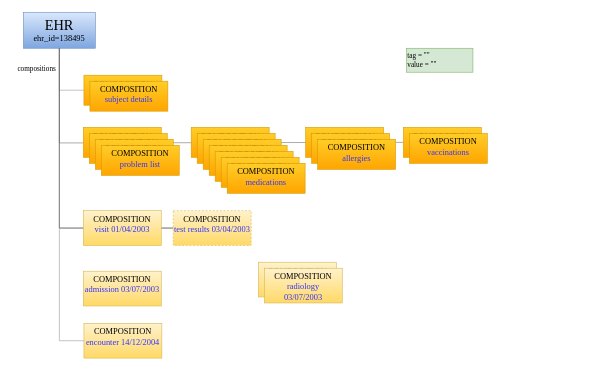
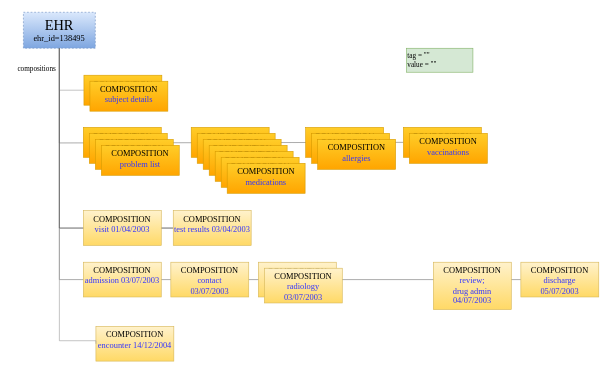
  <mxCell id="0" />
  <mxCell id="1" parent="0" />
+ <mxCell id="2" style="edgeStyle=orthogonalEdgeStyle;rounded=0;orthogonalLoop=1;jettySize=auto;html=1;exitX=0.5;exitY=1;exitDx=0;exitDy=0;entryX=0;entryY=0.5;entryDx=0;entryDy=0;endArrow=none;endFill=0;fontSize=12;strokeColor=#757575;" parent="1" source="7" target="33" edge="1"><mxGeometry relative="1" as="geometry"><mxPoint x="108" y="90" as="sourcePoint" /><mxPoint x="128" y="379" as="targetPoint" /><Array as="points"><mxPoint x="98" y="466" /></Array></mxGeometry></mxCell>
  <mxCell id="3" style="edgeStyle=orthogonalEdgeStyle;rounded=0;orthogonalLoop=1;jettySize=auto;html=1;exitX=0.5;exitY=1;exitDx=0;exitDy=0;entryX=0;entryY=0.5;entryDx=0;entryDy=0;endArrow=none;endFill=0;fontSize=12;strokeColor=#757575;" parent="1" source="7" target="4" edge="1"><mxGeometry relative="1" as="geometry"><mxPoint x="188" y="98" as="sourcePoint" /><mxPoint x="883" y="270" as="targetPoint" /><Array as="points"><mxPoint x="98" y="238" /></Array></mxGeometry></mxCell>
  <mxCell id="4" value="COMPOSITION&lt;br&gt;&lt;font color=&quot;#3333ff&quot;&gt;vaccinations&lt;/font&gt;" style="rounded=0;whiteSpace=wrap;html=1;fontSize=14;fillColor=#ffcd28;strokeColor=#d79b00;verticalAlign=top;gradientColor=#ffa500;" parent="1" vertex="1"><mxGeometry x="672" y="212" width="130" height="50" as="geometry" /></mxCell>
  <mxCell id="5" value="COMPOSITION&lt;br&gt;&lt;font color=&quot;#3333ff&quot;&gt;allergies&lt;/font&gt;" style="rounded=0;whiteSpace=wrap;html=1;fontSize=14;fillColor=#ffcd28;strokeColor=#d79b00;verticalAlign=top;gradientColor=#ffa500;" parent="1" vertex="1"><mxGeometry x="509" y="212" width="130" height="50" as="geometry" /></mxCell>
  <mxCell id="6" style="edgeStyle=orthogonalEdgeStyle;rounded=0;orthogonalLoop=1;jettySize=auto;html=1;exitX=0.5;exitY=1;exitDx=0;exitDy=0;entryX=0;entryY=0.5;entryDx=0;entryDy=0;endArrow=none;endFill=0;fontSize=12;strokeColor=#9C9C9C;" parent="1" source="7" target="22" edge="1"><mxGeometry relative="1" as="geometry"><Array as="points"><mxPoint x="98" y="150" /></Array></mxGeometry></mxCell>
- <mxCell id="7" value="&lt;font style=&quot;font-size: 24px&quot;&gt;EHR&lt;/font&gt;&lt;br style=&quot;font-size: 14px&quot;&gt;ehr_id=138495" style="rounded=0;whiteSpace=wrap;html=1;fontSize=14;fillColor=#dae8fc;strokeColor=#6c8ebf;gradientColor=#7ea6e0;fontFamily=Tahoma;" parent="1" vertex="1"><mxGeometry x="38" y="20" width="120" height="60" as="geometry" /></mxCell>
+ <mxCell id="7" value="&lt;font style=&quot;font-size: 24px&quot;&gt;EHR&lt;/font&gt;&lt;br style=&quot;font-size: 14px&quot;&gt;ehr_id=138495" style="rounded=0;whiteSpace=wrap;html=1;fontSize=14;fillColor=#dae8fc;strokeColor=#6c8ebf;gradientColor=#7ea6e0;fontFamily=Tahoma;dashed=1;" parent="1" vertex="1"><mxGeometry x="38" y="20" width="120" height="60" as="geometry" /></mxCell>
  <mxCell id="8" style="edgeStyle=orthogonalEdgeStyle;rounded=0;orthogonalLoop=1;jettySize=auto;html=1;exitX=0.5;exitY=1;exitDx=0;exitDy=0;entryX=0;entryY=0.5;entryDx=0;entryDy=0;endArrow=none;endFill=0;fontSize=12;" parent="1" source="7" target="28" edge="1"><mxGeometry relative="1" as="geometry"><mxPoint x="218" y="98" as="sourcePoint" /><mxPoint x="694" y="269" as="targetPoint" /><Array as="points"><mxPoint x="98" y="380" /></Array></mxGeometry></mxCell>
  <mxCell id="9" value="" style="group" parent="1" vertex="1" connectable="0"><mxGeometry x="138" y="212" width="130" height="120" as="geometry" /></mxCell>
  <mxCell id="10" value="COMPOSITION&lt;br&gt;&lt;font color=&quot;#3333ff&quot;&gt;problem list&lt;/font&gt;" style="rounded=0;whiteSpace=wrap;html=1;fontSize=14;fillColor=#ffcd28;strokeColor=#d79b00;verticalAlign=top;gradientColor=#ffa500;" parent="9" vertex="1"><mxGeometry width="130" height="50" as="geometry" /></mxCell>
  <mxCell id="11" value="" style="group" parent="1" vertex="1" connectable="0"><mxGeometry x="288" y="212" width="130" height="120" as="geometry" /></mxCell>
  <mxCell id="12" value="COMPOSITION&lt;br&gt;&lt;font color=&quot;#3333ff&quot;&gt;medications&lt;/font&gt;" style="rounded=0;whiteSpace=wrap;html=1;fontSize=14;fillColor=#ffcd28;strokeColor=#d79b00;verticalAlign=top;gradientColor=#ffa500;" parent="11" vertex="1"><mxGeometry x="30" width="130" height="50" as="geometry" /></mxCell>
  <mxCell id="13" value="COMPOSITION&lt;br&gt;&lt;font color=&quot;#3333ff&quot;&gt;medications&lt;/font&gt;" style="rounded=0;whiteSpace=wrap;html=1;fontSize=14;fillColor=#ffcd28;strokeColor=#d79b00;verticalAlign=top;gradientColor=#ffa500;" parent="1" vertex="1"><mxGeometry x="328" y="222" width="130" height="50" as="geometry" /></mxCell>
  <mxCell id="14" value="COMPOSITION&lt;br&gt;&lt;font color=&quot;#3333ff&quot;&gt;medications&lt;/font&gt;" style="rounded=0;whiteSpace=wrap;html=1;fontSize=14;fillColor=#ffcd28;strokeColor=#d79b00;verticalAlign=top;gradientColor=#ffa500;" parent="1" vertex="1"><mxGeometry x="338" y="232" width="130" height="50" as="geometry" /></mxCell>
  <mxCell id="15" value="COMPOSITION&lt;br&gt;&lt;font color=&quot;#3333ff&quot;&gt;medications&lt;/font&gt;" style="rounded=0;whiteSpace=wrap;html=1;fontSize=14;fillColor=#ffcd28;strokeColor=#d79b00;verticalAlign=top;gradientColor=#ffa500;" parent="1" vertex="1"><mxGeometry x="348" y="242" width="130" height="50" as="geometry" /></mxCell>
  <mxCell id="16" value="COMPOSITION&lt;br&gt;&lt;font color=&quot;#3333ff&quot;&gt;medications&lt;/font&gt;" style="rounded=0;whiteSpace=wrap;html=1;fontSize=14;fillColor=#ffcd28;strokeColor=#d79b00;verticalAlign=top;gradientColor=#ffa500;" parent="1" vertex="1"><mxGeometry x="358" y="252" width="130" height="50" as="geometry" /></mxCell>
  <mxCell id="17" value="COMPOSITION&lt;br&gt;&lt;font color=&quot;#3333ff&quot;&gt;medications&lt;/font&gt;" style="rounded=0;whiteSpace=wrap;html=1;fontSize=14;fillColor=#ffcd28;strokeColor=#d79b00;verticalAlign=top;gradientColor=#ffa500;" parent="1" vertex="1"><mxGeometry x="368" y="262" width="130" height="50" as="geometry" /></mxCell>
  <mxCell id="18" value="COMPOSITION&lt;br&gt;&lt;font color=&quot;#3333ff&quot;&gt;medications&lt;/font&gt;" style="rounded=0;whiteSpace=wrap;html=1;fontSize=14;fillColor=#ffcd28;strokeColor=#d79b00;verticalAlign=top;gradientColor=#ffa500;fontFamily=Tahoma;" parent="1" vertex="1"><mxGeometry x="378" y="272" width="130" height="50" as="geometry" /></mxCell>
  <mxCell id="19" value="COMPOSITION&lt;br&gt;&lt;font color=&quot;#3333ff&quot;&gt;allergies&lt;/font&gt;" style="rounded=0;whiteSpace=wrap;html=1;fontSize=14;fillColor=#ffcd28;strokeColor=#d79b00;verticalAlign=top;gradientColor=#ffa500;" parent="1" vertex="1"><mxGeometry x="519" y="222" width="130" height="50" as="geometry" /></mxCell>
  <mxCell id="20" value="COMPOSITION&lt;br&gt;&lt;font color=&quot;#3333ff&quot;&gt;allergies&lt;/font&gt;" style="rounded=0;whiteSpace=wrap;html=1;fontSize=14;fillColor=#ffcd28;strokeColor=#d79b00;verticalAlign=top;gradientColor=#ffa500;fontFamily=Tahoma;" parent="1" vertex="1"><mxGeometry x="529" y="232" width="130" height="50" as="geometry" /></mxCell>
  <mxCell id="21" value="COMPOSITION&lt;br&gt;&lt;font color=&quot;#3333ff&quot;&gt;vaccinations&lt;/font&gt;" style="rounded=0;whiteSpace=wrap;html=1;fontSize=14;fillColor=#ffcd28;strokeColor=#d79b00;verticalAlign=top;gradientColor=#ffa500;fontFamily=Tahoma;" parent="1" vertex="1"><mxGeometry x="682" y="222" width="130" height="50" as="geometry" /></mxCell>
  <mxCell id="22" value="COMPOSITION&lt;br&gt;&lt;font color=&quot;#3333ff&quot;&gt;subject details&lt;/font&gt;" style="rounded=0;whiteSpace=wrap;html=1;fontSize=14;fillColor=#ffcd28;strokeColor=#d79b00;verticalAlign=top;gradientColor=#ffa500;" parent="1" vertex="1"><mxGeometry x="139" y="125" width="130" height="50" as="geometry" /></mxCell>
  <mxCell id="23" value="COMPOSITION&lt;br&gt;&lt;font color=&quot;#3333ff&quot;&gt;subject details&lt;/font&gt;" style="rounded=0;whiteSpace=wrap;html=1;fontSize=14;fillColor=#ffcd28;strokeColor=#d79b00;verticalAlign=top;gradientColor=#ffa500;fontFamily=Tahoma;" parent="1" vertex="1"><mxGeometry x="149" y="135" width="130" height="50" as="geometry" /></mxCell>
  <mxCell id="24" value="COMPOSITION&lt;br&gt;&lt;font color=&quot;#3333ff&quot;&gt;problem list&lt;/font&gt;" style="rounded=0;whiteSpace=wrap;html=1;fontSize=14;fillColor=#ffcd28;strokeColor=#d79b00;verticalAlign=top;gradientColor=#ffa500;" parent="1" vertex="1"><mxGeometry x="148" y="222" width="130" height="50" as="geometry" /></mxCell>
  <mxCell id="25" value="COMPOSITION&lt;br&gt;&lt;font color=&quot;#3333ff&quot;&gt;problem list&lt;/font&gt;" style="rounded=0;whiteSpace=wrap;html=1;fontSize=14;fillColor=#ffcd28;strokeColor=#d79b00;verticalAlign=top;gradientColor=#ffa500;" parent="1" vertex="1"><mxGeometry x="158" y="232" width="130" height="50" as="geometry" /></mxCell>
  <mxCell id="26" value="COMPOSITION&lt;br&gt;&lt;font color=&quot;#3333ff&quot;&gt;problem list&lt;/font&gt;" style="rounded=0;whiteSpace=wrap;html=1;fontSize=14;fillColor=#ffcd28;strokeColor=#d79b00;verticalAlign=top;gradientColor=#ffa500;fontFamily=Tahoma;" parent="1" vertex="1"><mxGeometry x="168" y="242" width="130" height="50" as="geometry" /></mxCell>
  <mxCell id="27" value="COMPOSITION&lt;br&gt;&lt;font color=&quot;#3333ff&quot;&gt;visit 01/04/2003&lt;/font&gt;" style="rounded=0;whiteSpace=wrap;html=1;fontSize=14;fillColor=#fff2cc;strokeColor=#d6b656;verticalAlign=top;gradientColor=#ffd966;fontFamily=Tahoma;" parent="1" vertex="1"><mxGeometry x="138" y="351" width="130" height="58" as="geometry" /></mxCell>
- <mxCell id="28" value="COMPOSITION&lt;br&gt;&lt;font color=&quot;#3333ff&quot;&gt;test results 03/04/2003&lt;/font&gt;" style="rounded=0;whiteSpace=wrap;html=1;fontSize=14;fillColor=#fff2cc;strokeColor=#d6b656;verticalAlign=top;gradientColor=#ffd966;fontFamily=Tahoma;dashed=1;" parent="1" vertex="1"><mxGeometry x="288" y="351" width="130" height="58" as="geometry" /></mxCell>
- <mxCell id="29" value="COMPOSITION&lt;br&gt;&lt;font color=&quot;#3333ff&quot;&gt;admission 03/07/2003&lt;/font&gt;" style="rounded=0;whiteSpace=wrap;html=1;fontSize=14;fillColor=#fff2cc;strokeColor=#d6b656;verticalAlign=top;gradientColor=#ffd966;fontFamily=Tahoma;" parent="1" vertex="1"><mxGeometry x="138" y="452" width="130" height="58" as="geometry" /></mxCell>
+ <mxCell id="28" value="COMPOSITION&lt;br&gt;&lt;font color=&quot;#3333ff&quot;&gt;test results 03/04/2003&lt;/font&gt;" style="rounded=0;whiteSpace=wrap;html=1;fontSize=14;fillColor=#fff2cc;strokeColor=#d6b656;verticalAlign=top;gradientColor=#ffd966;fontFamily=Tahoma;" parent="1" vertex="1"><mxGeometry x="288" y="351" width="130" height="58" as="geometry" /></mxCell>
+ <mxCell id="29" value="COMPOSITION&lt;br&gt;&lt;font color=&quot;#3333ff&quot;&gt;admission 03/07/2003&lt;/font&gt;" style="rounded=0;whiteSpace=wrap;html=1;fontSize=14;fillColor=#fff2cc;strokeColor=#d6b656;verticalAlign=top;gradientColor=#ffd966;fontFamily=Tahoma;" parent="1" vertex="1"><mxGeometry x="138" y="437" width="130" height="58" as="geometry" /></mxCell>
+ <mxCell id="30" value="COMPOSITION&lt;br&gt;&lt;font color=&quot;#3333ff&quot;&gt;contact&lt;br&gt;03/07/2003&lt;/font&gt;" style="rounded=0;whiteSpace=wrap;html=1;fontSize=14;fillColor=#fff2cc;strokeColor=#d6b656;verticalAlign=top;gradientColor=#ffd966;fontFamily=Tahoma;" parent="1" vertex="1"><mxGeometry x="284" y="437" width="130" height="58" as="geometry" /></mxCell>
  <mxCell id="31" value="COMPOSITION&lt;br&gt;&lt;font color=&quot;#3333ff&quot;&gt;radiology&lt;br&gt;03/07/2003&lt;/font&gt;" style="rounded=0;whiteSpace=wrap;html=1;fontSize=14;fillColor=#fff2cc;strokeColor=#d6b656;verticalAlign=top;gradientColor=#ffd966;" parent="1" vertex="1"><mxGeometry x="430" y="437" width="130" height="58" as="geometry" /></mxCell>
- <mxCell id="34" value="COMPOSITION&lt;br&gt;&lt;font color=&quot;#3333ff&quot;&gt;encounter 14/12/2004&lt;/font&gt;" style="rounded=0;whiteSpace=wrap;html=1;fontSize=14;fillColor=#fff2cc;strokeColor=#d6b656;verticalAlign=top;gradientColor=#ffd966;fontFamily=Tahoma;" parent="1" vertex="1"><mxGeometry x="139" y="539" width="130" height="58" as="geometry" /></mxCell>
+ <mxCell id="32" value="COMPOSITION&lt;br&gt;&lt;font color=&quot;#3333ff&quot;&gt;review;&lt;br&gt;drug admin&lt;br&gt;04/07/2003&lt;/font&gt;" style="rounded=0;whiteSpace=wrap;html=1;fontSize=14;fillColor=#fff2cc;strokeColor=#d6b656;verticalAlign=top;gradientColor=#ffd966;fontFamily=Tahoma;" parent="1" vertex="1"><mxGeometry x="722" y="437" width="130" height="79" as="geometry" /></mxCell>
+ <mxCell id="33" value="COMPOSITION&lt;br&gt;&lt;font color=&quot;#3333ff&quot;&gt;discharge&lt;br&gt;05/07/2003&lt;/font&gt;" style="rounded=0;whiteSpace=wrap;html=1;fontSize=14;fillColor=#fff2cc;strokeColor=#d6b656;verticalAlign=top;gradientColor=#ffd966;fontFamily=Tahoma;" parent="1" vertex="1"><mxGeometry x="868" y="437" width="130" height="58" as="geometry" /></mxCell>
+ <mxCell id="34" value="COMPOSITION&lt;br&gt;&lt;font color=&quot;#3333ff&quot;&gt;encounter 14/12/2004&lt;/font&gt;" style="rounded=0;whiteSpace=wrap;html=1;fontSize=14;fillColor=#fff2cc;strokeColor=#d6b656;verticalAlign=top;gradientColor=#ffd966;fontFamily=Tahoma;" parent="1" vertex="1"><mxGeometry x="159" y="544" width="130" height="58" as="geometry" /></mxCell>
  <mxCell id="35" style="edgeStyle=orthogonalEdgeStyle;rounded=0;orthogonalLoop=1;jettySize=auto;html=1;entryX=0;entryY=0.5;entryDx=0;entryDy=0;endArrow=none;endFill=0;fontSize=12;exitX=0.5;exitY=1;exitDx=0;exitDy=0;strokeColor=#9C9C9C;" parent="1" source="7" target="34" edge="1"><mxGeometry relative="1" as="geometry"><mxPoint x="138" y="90" as="sourcePoint" /><mxPoint x="128" y="597" as="targetPoint" /><Array as="points"><mxPoint x="98" y="568" /></Array></mxGeometry></mxCell>
  <mxCell id="36" value="COMPOSITION&lt;br&gt;&lt;font color=&quot;#3333ff&quot;&gt;radiology&lt;br&gt;03/07/2003&lt;/font&gt;" style="rounded=0;whiteSpace=wrap;html=1;fontSize=14;fillColor=#fff2cc;strokeColor=#d6b656;verticalAlign=top;gradientColor=#ffd966;fontFamily=Tahoma;" parent="1" vertex="1"><mxGeometry x="440" y="447" width="130" height="58" as="geometry" /></mxCell>
  <mxCell id="37" value="compositions" style="text;html=1;align=center;verticalAlign=middle;resizable=0;points=[];autosize=1;fontFamily=Tahoma;" parent="1" vertex="1"><mxGeometry x="20" y="105" width="80" height="20" as="geometry" /></mxCell>
  <mxCell id="38" value="&lt;div style=&quot;&quot;&gt;&lt;span&gt;tag = &quot;&quot;&lt;/span&gt;&lt;/div&gt;&lt;div style=&quot;&quot;&gt;&lt;span&gt;value = &quot;&quot;&lt;/span&gt;&lt;/div&gt;" style="rounded=0;whiteSpace=wrap;html=1;fontFamily=Tahoma;align=left;fillColor=#d5e8d4;strokeColor=#82b366;" vertex="1" parent="1"><mxGeometry x="677" y="80" width="111" height="40" as="geometry" /></mxCell>
